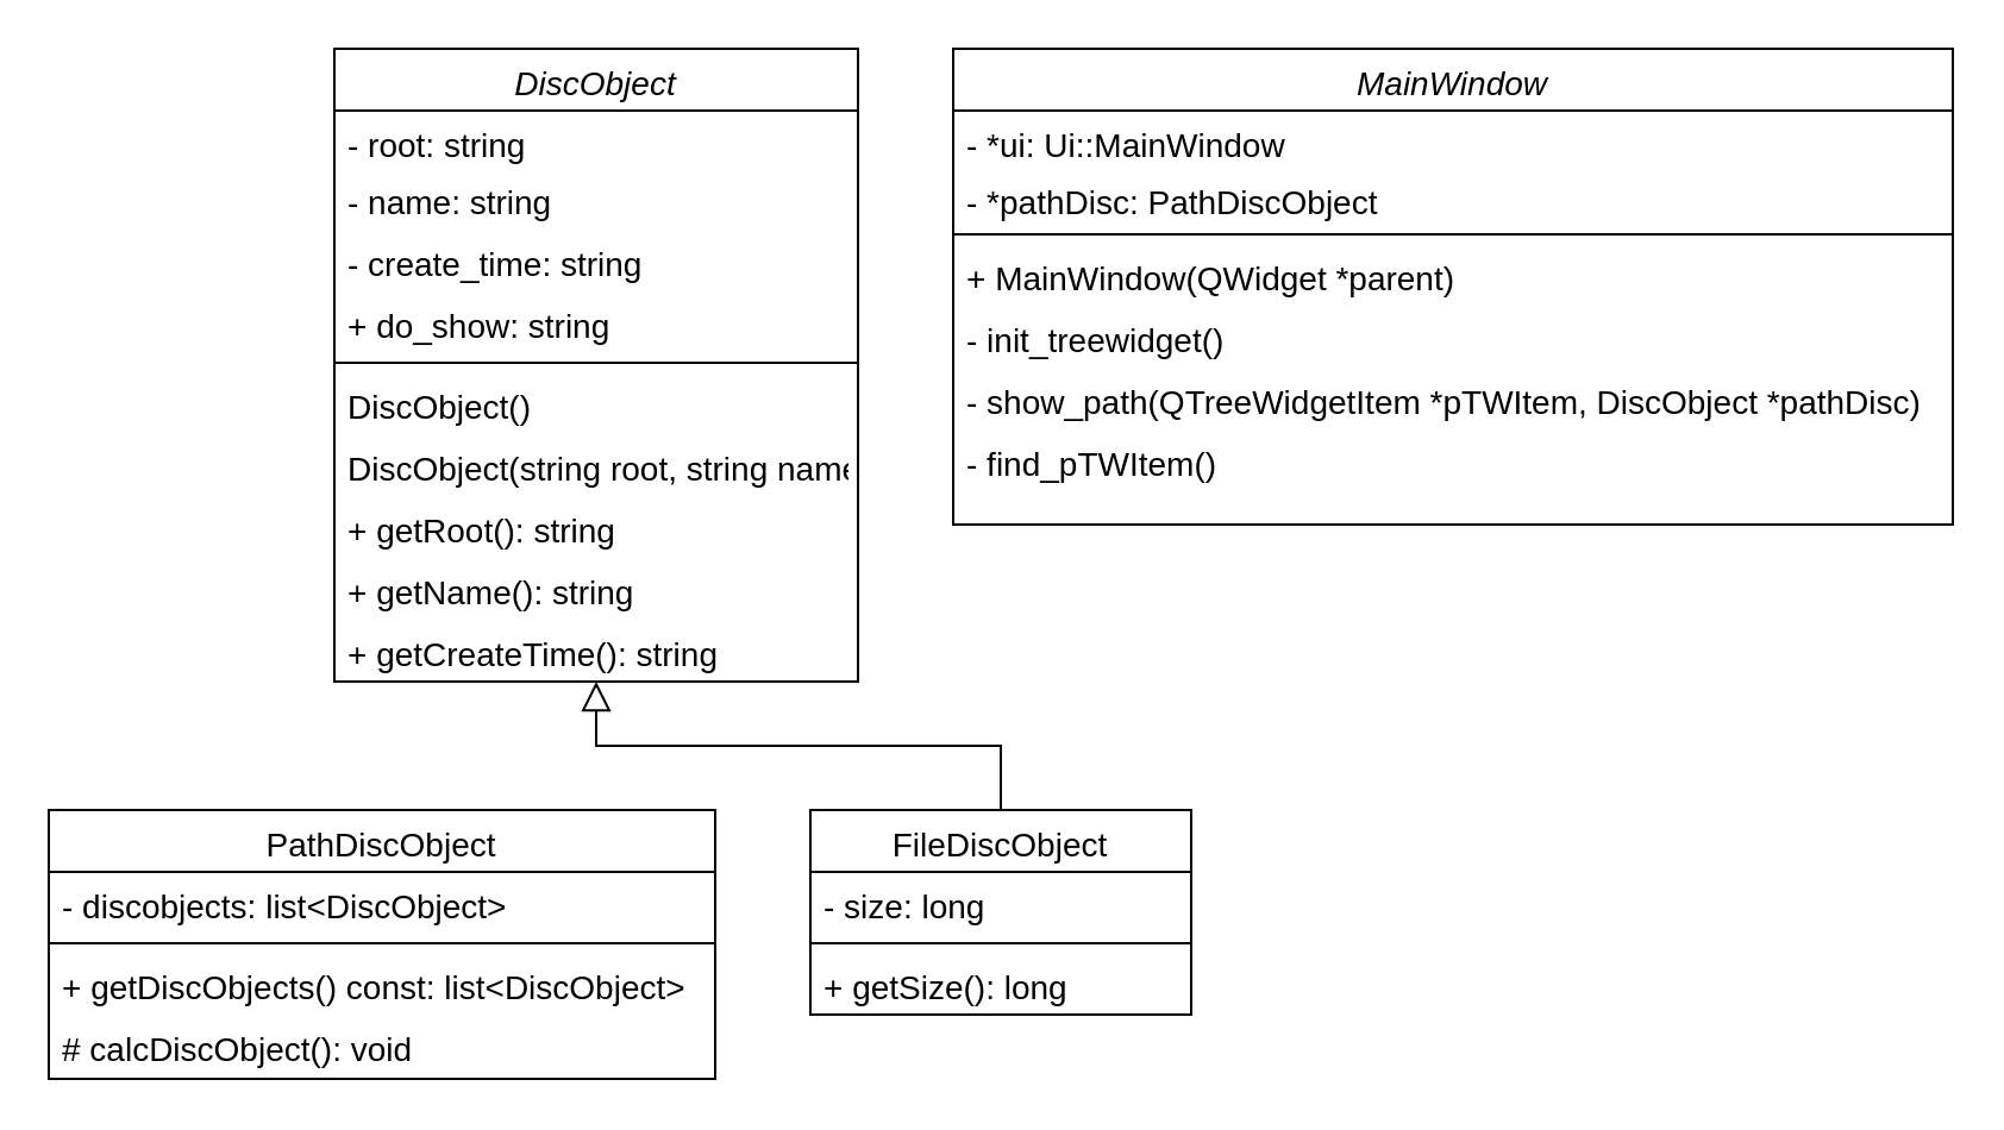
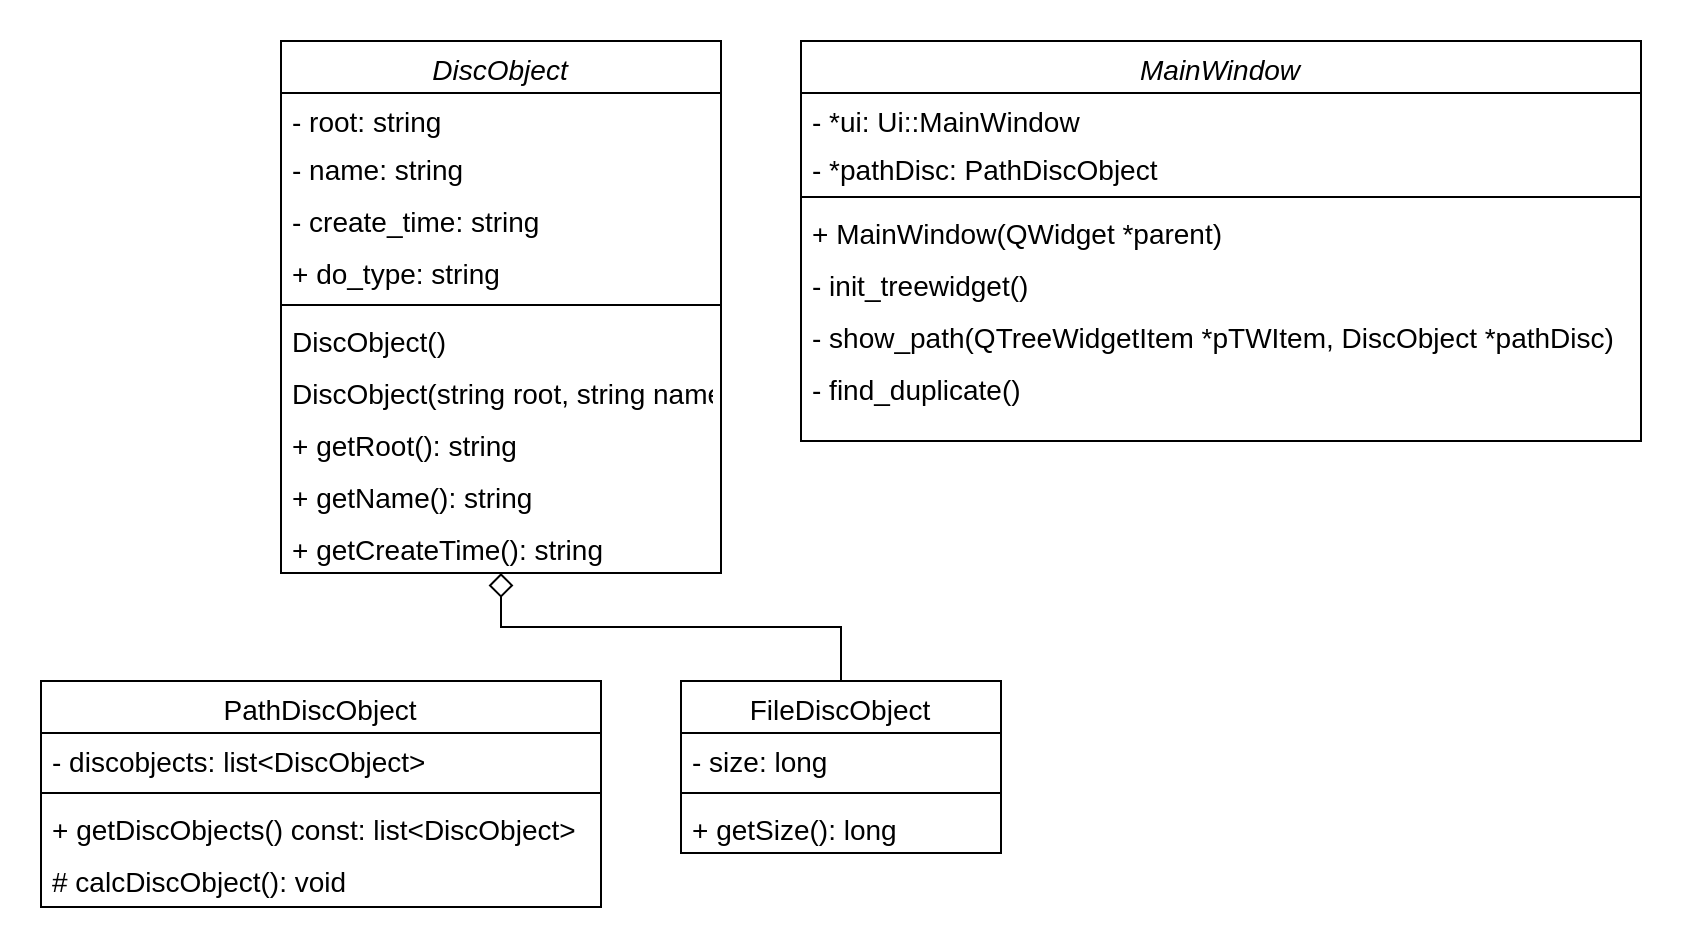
  <mxCell id="0" />
  <mxCell id="1" parent="0" />
  <mxCell id="2" value="DiscObject" style="swimlane;fontStyle=2;align=center;verticalAlign=top;childLayout=stackLayout;horizontal=1;startSize=26;horizontalStack=0;resizeParent=1;resizeLast=0;collapsible=1;marginBottom=0;rounded=0;shadow=0;strokeWidth=1;fontFamily=Helvetica;fontSize=14;" parent="1" vertex="1"><mxGeometry x="140" y="20" width="220" height="266" as="geometry"><mxRectangle x="100" y="70" width="160" height="26" as="alternateBounds" /></mxGeometry></mxCell>
  <mxCell id="3" value="- root: string" style="text;align=left;verticalAlign=top;spacingLeft=4;spacingRight=4;overflow=hidden;rotatable=0;points=[[0,0.5],[1,0.5]];portConstraint=eastwest;fontFamily=Helvetica;fontSize=14;" parent="2" vertex="1"><mxGeometry y="26" width="220" height="24" as="geometry" /></mxCell>
  <mxCell id="4" value="- name: string" style="text;align=left;verticalAlign=top;spacingLeft=4;spacingRight=4;overflow=hidden;rotatable=0;points=[[0,0.5],[1,0.5]];portConstraint=eastwest;rounded=0;shadow=0;html=0;fontFamily=Helvetica;fontSize=14;" parent="2" vertex="1"><mxGeometry y="50" width="220" height="26" as="geometry" /></mxCell>
  <mxCell id="5" value="- create_time: string" style="text;align=left;verticalAlign=top;spacingLeft=4;spacingRight=4;overflow=hidden;rotatable=0;points=[[0,0.5],[1,0.5]];portConstraint=eastwest;rounded=0;shadow=0;html=0;fontFamily=Helvetica;fontSize=14;" vertex="1" parent="2"><mxGeometry y="76" width="220" height="26" as="geometry" /></mxCell>
- <mxCell id="6" value="+ do_show: string" style="text;align=left;verticalAlign=top;spacingLeft=4;spacingRight=4;overflow=hidden;rotatable=0;points=[[0,0.5],[1,0.5]];portConstraint=eastwest;rounded=0;shadow=0;html=0;fontFamily=Helvetica;fontSize=14;" parent="2" vertex="1"><mxGeometry y="102" width="220" height="26" as="geometry" /></mxCell>
+ <mxCell id="6" value="+ do_type: string" style="text;align=left;verticalAlign=top;spacingLeft=4;spacingRight=4;overflow=hidden;rotatable=0;points=[[0,0.5],[1,0.5]];portConstraint=eastwest;rounded=0;shadow=0;html=0;fontFamily=Helvetica;fontSize=14;" parent="2" vertex="1"><mxGeometry y="102" width="220" height="26" as="geometry" /></mxCell>
  <mxCell id="7" value="" style="line;html=1;strokeWidth=1;align=left;verticalAlign=middle;spacingTop=-1;spacingLeft=3;spacingRight=3;rotatable=0;labelPosition=right;points=[];portConstraint=eastwest;fontFamily=Helvetica;fontSize=14;" parent="2" vertex="1"><mxGeometry y="128" width="220" height="8" as="geometry" /></mxCell>
  <mxCell id="8" value="DiscObject()" style="text;align=left;verticalAlign=top;spacingLeft=4;spacingRight=4;overflow=hidden;rotatable=0;points=[[0,0.5],[1,0.5]];portConstraint=eastwest;fontFamily=Helvetica;fontSize=14;" vertex="1" parent="2"><mxGeometry y="136" width="220" height="26" as="geometry" /></mxCell>
  <mxCell id="9" value="DiscObject(string root, string name)" style="text;align=left;verticalAlign=top;spacingLeft=4;spacingRight=4;overflow=hidden;rotatable=0;points=[[0,0.5],[1,0.5]];portConstraint=eastwest;fontFamily=Helvetica;fontSize=14;" vertex="1" parent="2"><mxGeometry y="162" width="220" height="26" as="geometry" /></mxCell>
  <mxCell id="10" value="+ getRoot(): string" style="text;align=left;verticalAlign=top;spacingLeft=4;spacingRight=4;overflow=hidden;rotatable=0;points=[[0,0.5],[1,0.5]];portConstraint=eastwest;fontFamily=Helvetica;fontSize=14;" vertex="1" parent="2"><mxGeometry y="188" width="220" height="26" as="geometry" /></mxCell>
  <mxCell id="11" value="+ getName(): string" style="text;align=left;verticalAlign=top;spacingLeft=4;spacingRight=4;overflow=hidden;rotatable=0;points=[[0,0.5],[1,0.5]];portConstraint=eastwest;fontFamily=Helvetica;fontSize=14;" vertex="1" parent="2"><mxGeometry y="214" width="220" height="26" as="geometry" /></mxCell>
  <mxCell id="12" value="+ getCreateTime(): string" style="text;align=left;verticalAlign=top;spacingLeft=4;spacingRight=4;overflow=hidden;rotatable=0;points=[[0,0.5],[1,0.5]];portConstraint=eastwest;fontFamily=Helvetica;fontSize=14;" parent="2" vertex="1"><mxGeometry y="240" width="220" height="26" as="geometry" /></mxCell>
  <mxCell id="13" value="PathDiscObject" style="swimlane;fontStyle=0;align=center;verticalAlign=top;childLayout=stackLayout;horizontal=1;startSize=26;horizontalStack=0;resizeParent=1;resizeLast=0;collapsible=1;marginBottom=0;rounded=0;shadow=0;strokeWidth=1;fontFamily=Helvetica;fontSize=14;" parent="1" vertex="1"><mxGeometry x="20" y="340" width="280" height="113" as="geometry"><mxRectangle x="130" y="380" width="160" height="26" as="alternateBounds" /></mxGeometry></mxCell>
  <mxCell id="14" value="- discobjects: list&lt;DiscObject&gt;" style="text;align=left;verticalAlign=top;spacingLeft=4;spacingRight=4;overflow=hidden;rotatable=0;points=[[0,0.5],[1,0.5]];portConstraint=eastwest;fontFamily=Helvetica;fontSize=14;" parent="13" vertex="1"><mxGeometry y="26" width="280" height="26" as="geometry" /></mxCell>
  <mxCell id="15" value="" style="line;html=1;strokeWidth=1;align=left;verticalAlign=middle;spacingTop=-1;spacingLeft=3;spacingRight=3;rotatable=0;labelPosition=right;points=[];portConstraint=eastwest;fontFamily=Helvetica;fontSize=14;" parent="13" vertex="1"><mxGeometry y="52" width="280" height="8" as="geometry" /></mxCell>
  <mxCell id="16" value="+ getDiscObjects() const: list&lt;DiscObject&gt;" style="text;align=left;verticalAlign=top;spacingLeft=4;spacingRight=4;overflow=hidden;rotatable=0;points=[[0,0.5],[1,0.5]];portConstraint=eastwest;fontStyle=0;fontFamily=Helvetica;fontSize=14;" parent="13" vertex="1"><mxGeometry y="60" width="280" height="26" as="geometry" /></mxCell>
  <mxCell id="17" value="# calcDiscObject(): void" style="text;align=left;verticalAlign=top;spacingLeft=4;spacingRight=4;overflow=hidden;rotatable=0;points=[[0,0.5],[1,0.5]];portConstraint=eastwest;fontFamily=Helvetica;fontSize=14;" parent="13" vertex="1"><mxGeometry y="86" width="280" height="26" as="geometry" /></mxCell>
  <mxCell id="18" value="FileDiscObject" style="swimlane;fontStyle=0;align=center;verticalAlign=top;childLayout=stackLayout;horizontal=1;startSize=26;horizontalStack=0;resizeParent=1;resizeLast=0;collapsible=1;marginBottom=0;rounded=0;shadow=0;strokeWidth=1;fontFamily=Helvetica;fontSize=14;" parent="1" vertex="1"><mxGeometry x="340" y="340" width="160" height="86" as="geometry"><mxRectangle x="340" y="380" width="170" height="26" as="alternateBounds" /></mxGeometry></mxCell>
  <mxCell id="19" value="- size: long" style="text;align=left;verticalAlign=top;spacingLeft=4;spacingRight=4;overflow=hidden;rotatable=0;points=[[0,0.5],[1,0.5]];portConstraint=eastwest;fontFamily=Helvetica;fontSize=14;" parent="18" vertex="1"><mxGeometry y="26" width="160" height="26" as="geometry" /></mxCell>
  <mxCell id="20" value="" style="line;html=1;strokeWidth=1;align=left;verticalAlign=middle;spacingTop=-1;spacingLeft=3;spacingRight=3;rotatable=0;labelPosition=right;points=[];portConstraint=eastwest;fontFamily=Helvetica;fontSize=14;" parent="18" vertex="1"><mxGeometry y="52" width="160" height="8" as="geometry" /></mxCell>
  <mxCell id="21" value="+ getSize(): long " style="text;align=left;verticalAlign=top;spacingLeft=4;spacingRight=4;overflow=hidden;rotatable=0;points=[[0,0.5],[1,0.5]];portConstraint=eastwest;fontStyle=0;fontFamily=Helvetica;fontSize=14;" vertex="1" parent="18"><mxGeometry y="60" width="160" height="26" as="geometry" /></mxCell>
- <mxCell id="22" value="" style="endArrow=block;endSize=10;endFill=0;shadow=0;strokeWidth=1;rounded=0;edgeStyle=elbowEdgeStyle;elbow=vertical;fontFamily=Helvetica;fontSize=14;align=left;" parent="1" source="18" target="2" edge="1"><mxGeometry width="160" relative="1" as="geometry"><mxPoint x="170" y="323" as="sourcePoint" /><mxPoint x="270" y="221" as="targetPoint" /></mxGeometry></mxCell>
+ <mxCell id="22" value="" style="endArrow=diamond;endSize=10;endFill=0;shadow=0;strokeWidth=1;rounded=0;edgeStyle=elbowEdgeStyle;elbow=vertical;fontFamily=Helvetica;fontSize=14;align=left;" parent="1" source="18" target="2" edge="1"><mxGeometry width="160" relative="1" as="geometry"><mxPoint x="170" y="323" as="sourcePoint" /><mxPoint x="270" y="221" as="targetPoint" /></mxGeometry></mxCell>
  <mxCell id="23" value="MainWindow" style="swimlane;fontStyle=2;align=center;verticalAlign=top;childLayout=stackLayout;horizontal=1;startSize=26;horizontalStack=0;resizeParent=1;resizeLast=0;collapsible=1;marginBottom=0;rounded=0;shadow=0;strokeWidth=1;fontFamily=Helvetica;fontSize=14;" vertex="1" parent="1"><mxGeometry x="400" y="20" width="420" height="200" as="geometry"><mxRectangle x="100" y="70" width="160" height="26" as="alternateBounds" /></mxGeometry></mxCell>
  <mxCell id="24" value="- *ui: Ui::MainWindow" style="text;align=left;verticalAlign=top;spacingLeft=4;spacingRight=4;overflow=hidden;rotatable=0;points=[[0,0.5],[1,0.5]];portConstraint=eastwest;fontFamily=Helvetica;fontSize=14;" vertex="1" parent="23"><mxGeometry y="26" width="420" height="24" as="geometry" /></mxCell>
  <mxCell id="25" value="- *pathDisc: PathDiscObject" style="text;align=left;verticalAlign=top;spacingLeft=4;spacingRight=4;overflow=hidden;rotatable=0;points=[[0,0.5],[1,0.5]];portConstraint=eastwest;fontFamily=Helvetica;fontSize=14;" vertex="1" parent="23"><mxGeometry y="50" width="420" height="24" as="geometry" /></mxCell>
  <mxCell id="26" value="" style="line;html=1;strokeWidth=1;align=left;verticalAlign=middle;spacingTop=-1;spacingLeft=3;spacingRight=3;rotatable=0;labelPosition=right;points=[];portConstraint=eastwest;fontFamily=Helvetica;fontSize=14;" vertex="1" parent="23"><mxGeometry y="74" width="420" height="8" as="geometry" /></mxCell>
  <mxCell id="27" value="+ MainWindow(QWidget *parent)" style="text;align=left;verticalAlign=top;spacingLeft=4;spacingRight=4;overflow=hidden;rotatable=0;points=[[0,0.5],[1,0.5]];portConstraint=eastwest;fontFamily=Helvetica;fontSize=14;" vertex="1" parent="23"><mxGeometry y="82" width="420" height="26" as="geometry" /></mxCell>
  <mxCell id="28" value="- init_treewidget()" style="text;align=left;verticalAlign=top;spacingLeft=4;spacingRight=4;overflow=hidden;rotatable=0;points=[[0,0.5],[1,0.5]];portConstraint=eastwest;fontFamily=Helvetica;fontSize=14;" vertex="1" parent="23"><mxGeometry y="108" width="420" height="26" as="geometry" /></mxCell>
  <mxCell id="29" value="- show_path(QTreeWidgetItem *pTWItem, DiscObject *pathDisc)" style="text;align=left;verticalAlign=top;spacingLeft=4;spacingRight=4;overflow=hidden;rotatable=0;points=[[0,0.5],[1,0.5]];portConstraint=eastwest;fontFamily=Helvetica;fontSize=14;" vertex="1" parent="23"><mxGeometry y="134" width="420" height="26" as="geometry" /></mxCell>
- <mxCell id="30" value="- find_pTWItem()" style="text;align=left;verticalAlign=top;spacingLeft=4;spacingRight=4;overflow=hidden;rotatable=0;points=[[0,0.5],[1,0.5]];portConstraint=eastwest;fontFamily=Helvetica;fontSize=14;" vertex="1" parent="23"><mxGeometry y="160" width="420" height="26" as="geometry" /></mxCell>
+ <mxCell id="30" value="- find_duplicate()" style="text;align=left;verticalAlign=top;spacingLeft=4;spacingRight=4;overflow=hidden;rotatable=0;points=[[0,0.5],[1,0.5]];portConstraint=eastwest;fontFamily=Helvetica;fontSize=14;" vertex="1" parent="23"><mxGeometry y="160" width="420" height="26" as="geometry" /></mxCell>
